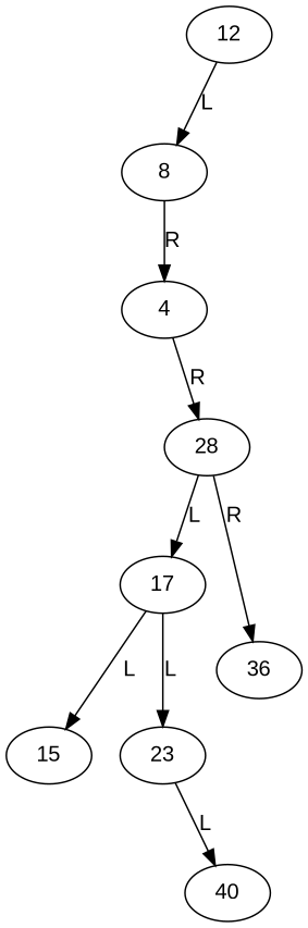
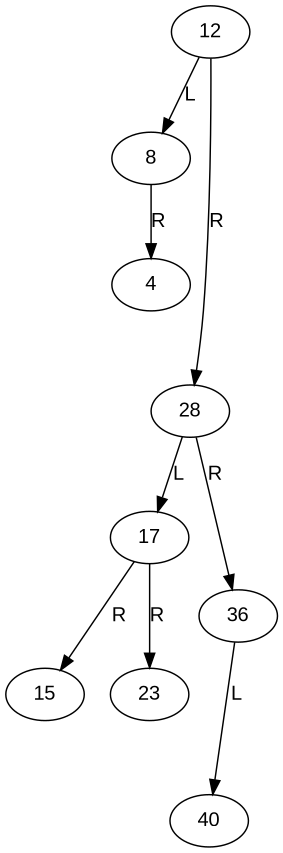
  digraph {
    fontname="Liberation Sans"
    node [fontname="Liberation Sans"]
    edge [fontname="Liberation Sans"]
    n1 [label=12]
    n2 [label=8]
    n3 [label=28]
    n4 [label=4]
    n5 [label=17]
    n6 [label=36]
    n7 [label=15]
    n8 [label=23]
    n9 [label=40]
    n1 -> n2 [label=L]
-   n4 -> n3 [label=R]
+   n1 -> n3 [label=R]
    n2 -> n4 [label=R]
    n3 -> n5 [label=L]
    n3 -> n6 [label=R]
-   n5 -> n7 [label=L]
-   n5 -> n8 [label=L]
-   n8 -> n9 [label=L]
+   n5 -> n7 [label=R]
+   n5 -> n8 [label=R]
+   n6 -> n9 [label=L]
  }
